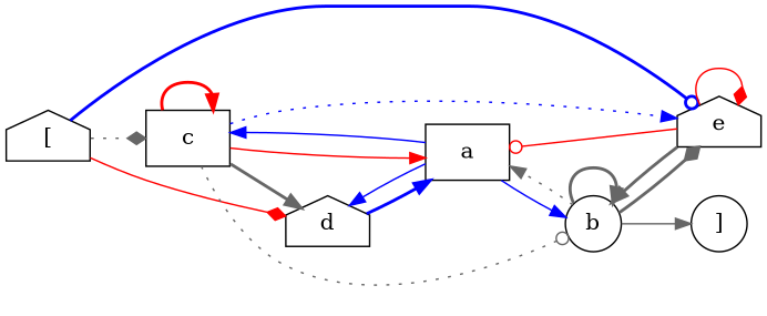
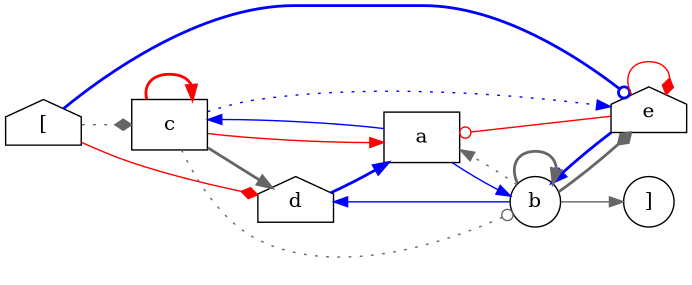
  digraph {
    rankdir=LR
    node [shape=house]
    edge [arrowhead=normal color=gray40 style=solid]
    n1 [label="["]
    n2 [label=c shape=box]
    n3 [label=d]
    n4 [label=e]
    n5 [label=b shape=circle]
    n6 [label=a shape=box]
    n7 [label="]" shape=circle]
    n1 -> n2 [arrowhead=diamond style=dotted]
    n1 -> n3 [arrowhead=diamond color=red]
    n1 -> n4 [arrowhead=odot color=blue style=bold]
    n2 -> n2 [color=red style=bold]
    n2 -> n3 [style=bold]
    n2 -> n4 [color=blue style=dotted]
    n2 -> n5 [arrowhead=odot style=dotted]
    n2 -> n6 [color=red]
    n3 -> n6 [color=blue style=bold]
    n4 -> n4 [arrowhead=diamond color=red]
-   n4 -> n5 [style=bold]
+   n4 -> n5 [color=blue style=bold]
    n4 -> n6 [arrowhead=odot color=red]
    n5 -> n4 [arrowhead=diamond style=bold]
    n5 -> n5 [style=bold]
    n5 -> n6 [style=dotted]
    n5 -> n7
    n6 -> n2 [color=blue]
-   n6 -> n3 [color=blue]
+   n5 -> n3 [color=blue]
    n6 -> n5 [color=blue]
  }
